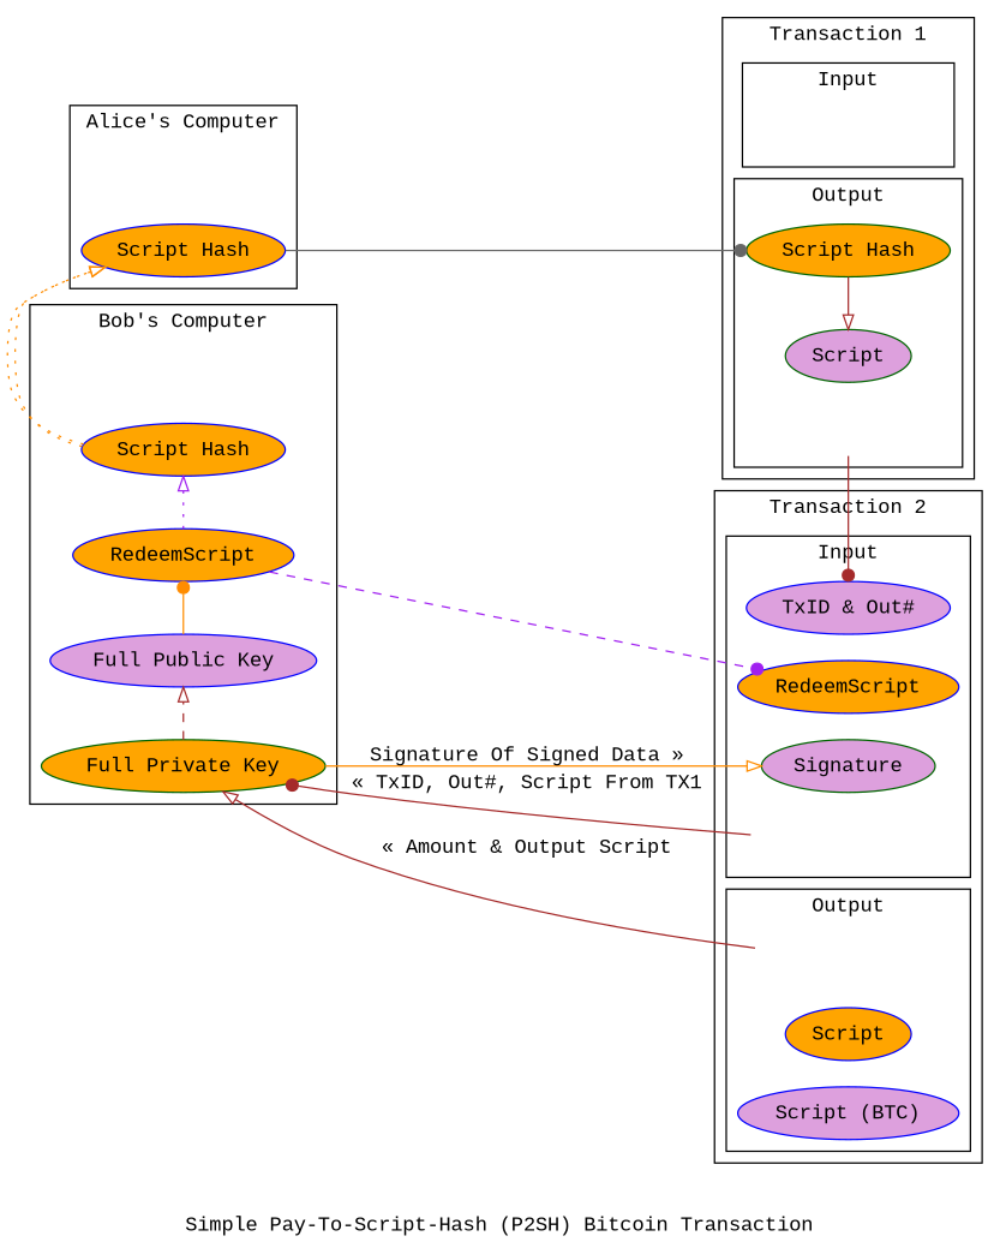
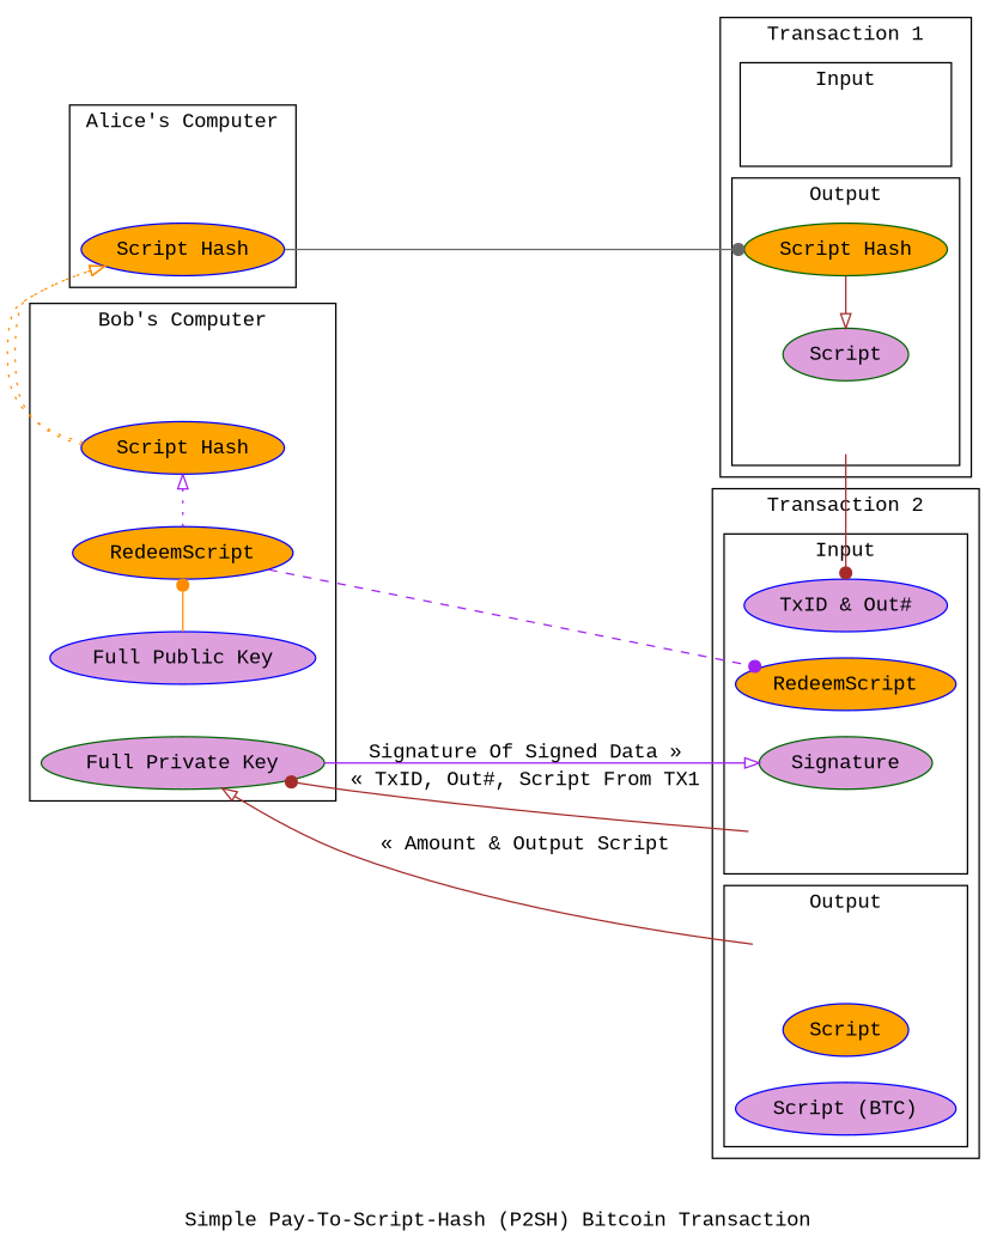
  digraph {
    fontname="Liberation Mono"
    label="Simple Pay-To-Script-Hash (P2SH) Bitcoin Transaction"
    rankdir=LR
    node [fontname="Liberation Mono" style=filled color=blue fillcolor=orange]
    edge [arrowhead=onormal color=brown constraint=false fontname="Liberation Mono" style=solid]
    receipient [height=0 style=invis width=0 color="" fillcolor=""]
    n2 [label="Script Hash"]
    n3 [label=RedeemScript]
    n4 [fillcolor=plum label="Full Public Key"]
-   n5 [color=darkgreen label="Full Private Key"]
+   n5 [color=darkgreen fillcolor=plum label="Full Private Key"]
    spender [height=0 style=invis width=0 color="" fillcolor=""]
    n7 [label="Script Hash"]
    n8 [fillcolor=plum label="TxID & Out#" style="unfilled,filled"]
    n9 [label=RedeemScript]
    n10 [color=darkgreen fillcolor=plum label=Signature]
    tx1_inputB [height=0 style=invis width=0 color="" fillcolor=""]
    tx1_output [height=0 style=invis width=0 color="" fillcolor=""]
    n13 [label=Script]
    n14 [fillcolor=plum label="Script (BTC)"]
    tx0_input [height=0 style=invis width=0 color="" fillcolor=""]
    n16 [color=darkgreen label="Script Hash"]
    n17 [color=darkgreen fillcolor=plum label=Script]
    tx0_output [height=0 style=invis width=0 color="" fillcolor=""]
    subgraph cluster_1 {
      label="Bob's Computer"
      receipient
      n2
      n3
      n4
      n5
    }
    subgraph cluster_2 {
      label="Alice's Computer"
      spender
      n7
    }
    subgraph cluster_3 {
      label="Transaction 2"
      subgraph cluster_4 {
        label=Input
        n8
        n9
        n10
        tx1_inputB
      }
      subgraph cluster_5 {
        label=Output
        tx1_output
        n13
        n14
      }
    }
    subgraph cluster_6 {
      label="Transaction 1"
      subgraph cluster_7 {
        label=Input
        tx0_input
      }
      subgraph cluster_8 {
        label=Output
        n16
        n17
        tx0_output
      }
    }
    n2 -> n7 [color=darkorange style=dotted]
    n3 -> n2 [color=purple style=dotted]
    n3 -> n9 [arrowhead=dot color=purple style=dashed constraint=""]
    n4 -> n3 [arrowhead=dot color=darkorange]
-   n5 -> n4 [style=dashed]
-   n5 -> n10 [color=darkorange label="Signature Of Signed Data »" weight=100 constraint=""]
+   n5 -> n10 [color=purple label="Signature Of Signed Data »" weight=100 constraint=""]
    n7 -> n16 [arrowhead=dot color=gray40 constraint=""]
    tx1_inputB -> n5 [arrowhead=dot label="« TxID, Out#, Script From TX1"]
    tx1_output -> n5 [label="« Amount & Output Script" constraint=""]
    n16 -> n17
    tx0_output -> n8 [arrowhead=dot]
  }
